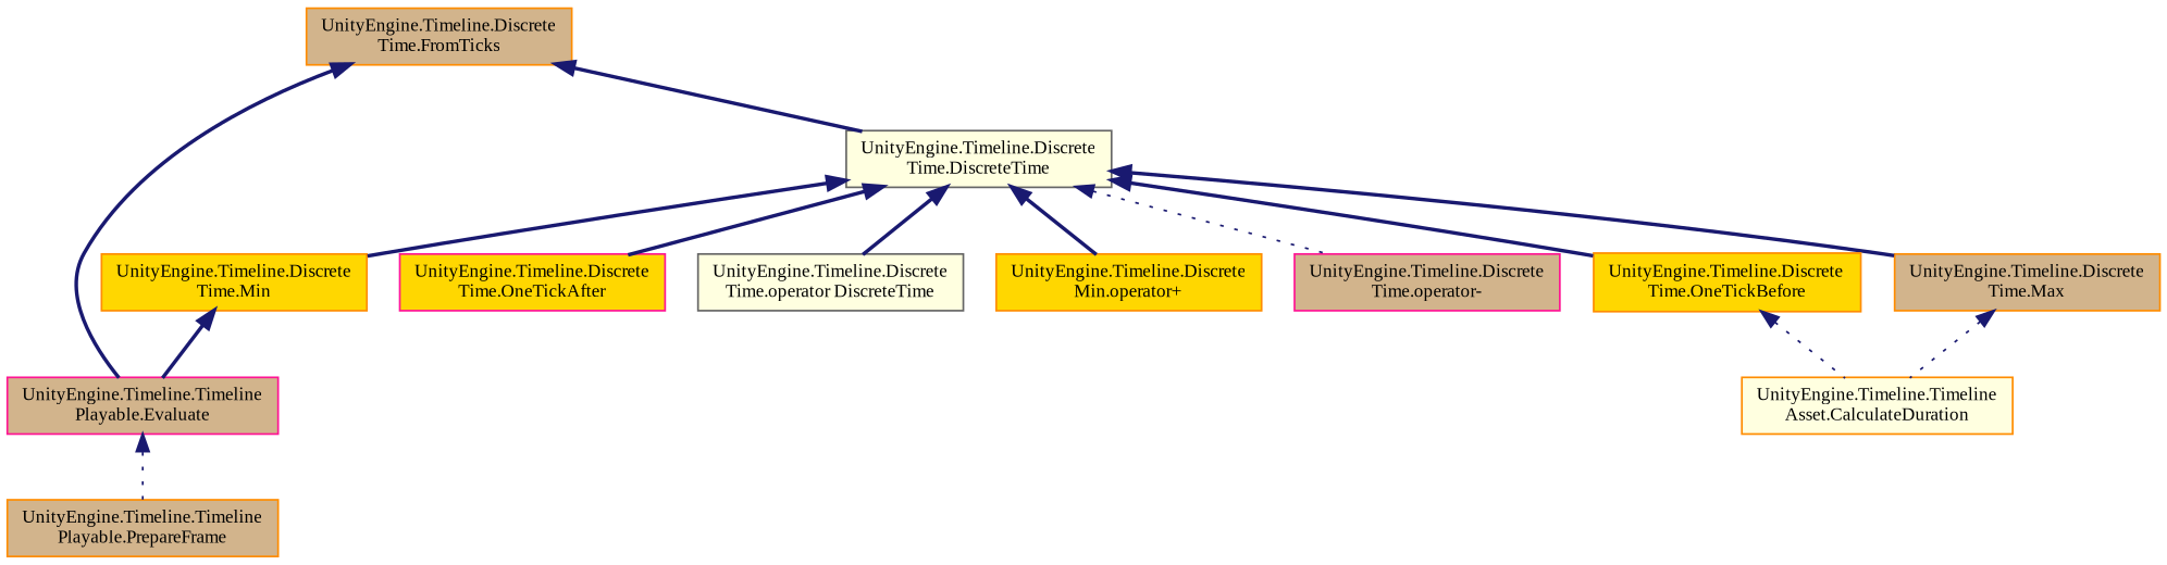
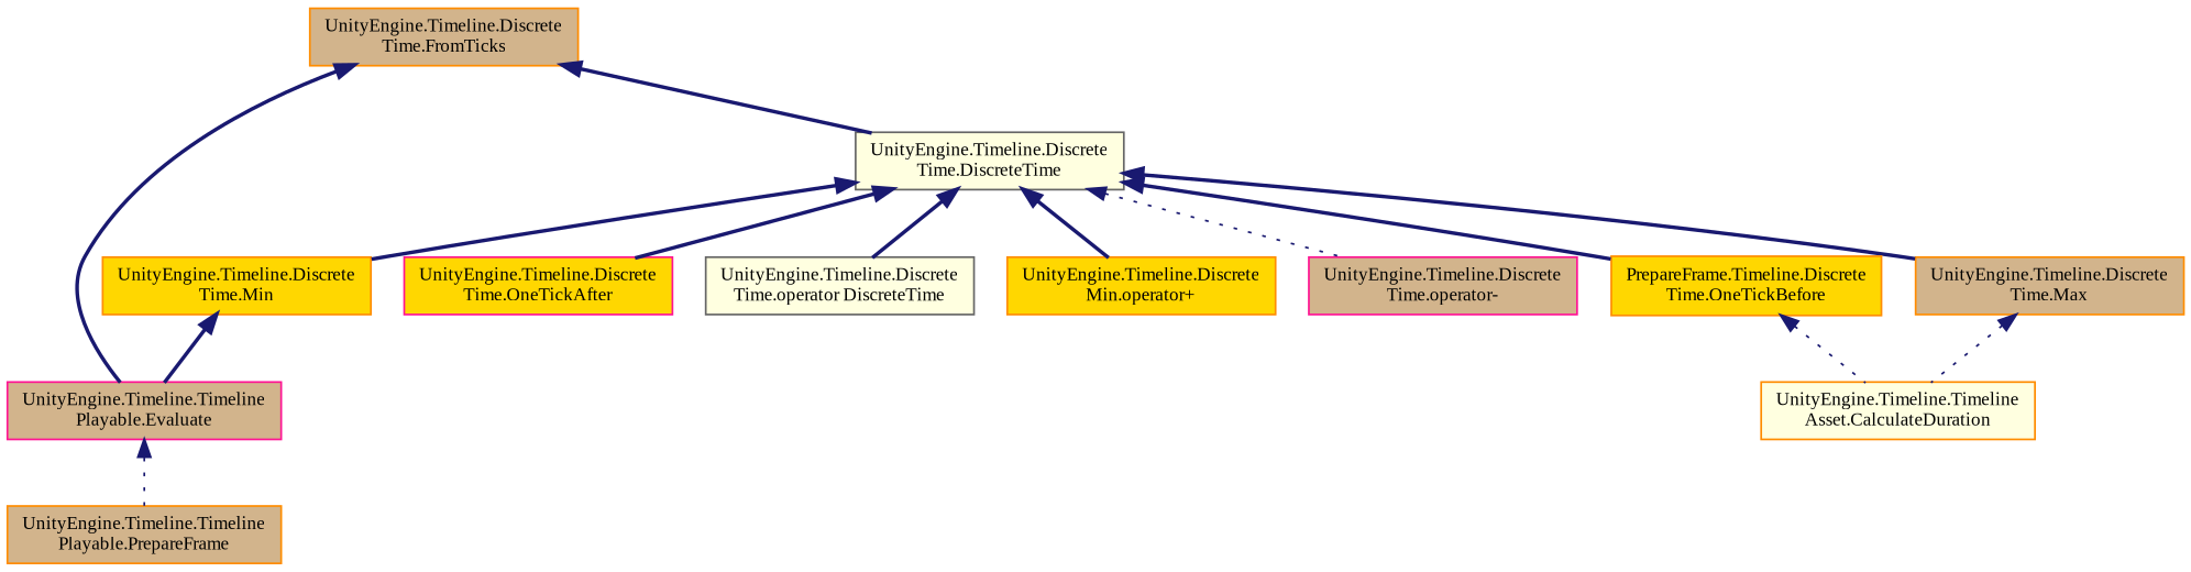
  digraph {
    fontname="Liberation Serif"
    rankdir=TB
    node [color=darkorange fillcolor=tan fontname="Liberation Serif" fontsize=10 shape=record style=filled]
    edge [color=midnightblue dir=back fontname="Liberation Serif" fontsize=10 labelfontname=Helvetica labelfontsize=10 style=bold]
    n1 [color=gray40 fillcolor=lightyellow fontcolor=black height=0.2 label="UnityEngine.Timeline.Discrete\lTime.DiscreteTime" width=0.4]
    n2 [height=0.2 label="UnityEngine.Timeline.Discrete\lTime.Max" width=0.4]
    n3 [fillcolor=gold height=0.2 label="UnityEngine.Timeline.Discrete\lTime.Min" width=0.4]
    n4 [color=deeppink fillcolor=gold height=0.2 label="UnityEngine.Timeline.Discrete\lTime.OneTickAfter" width=0.4]
-   n5 [fillcolor=gold height=0.2 label="UnityEngine.Timeline.Discrete\lTime.OneTickBefore" width=0.4]
+   n5 [fillcolor=gold height=0.2 label="PrepareFrame.Timeline.Discrete\lTime.OneTickBefore" width=0.4]
    n6 [color=gray40 fillcolor=lightyellow height=0.2 label="UnityEngine.Timeline.Discrete\lTime.operator DiscreteTime" width=0.4]
    n7 [fillcolor=gold height=0.2 label="UnityEngine.Timeline.Discrete\lMin.operator+" width=0.4]
    n8 [color=deeppink height=0.2 label="UnityEngine.Timeline.Discrete\lTime.operator-" width=0.4]
    n9 [height=0.2 label="UnityEngine.Timeline.Discrete\lTime.FromTicks" width=0.4]
    n10 [color=deeppink height=0.2 label="UnityEngine.Timeline.Timeline\lPlayable.Evaluate" width=0.4]
    n11 [fillcolor=lightyellow height=0.2 label="UnityEngine.Timeline.Timeline\lAsset.CalculateDuration" width=0.4]
    n12 [height=0.2 label="UnityEngine.Timeline.Timeline\lPlayable.PrepareFrame" width=0.4]
    n1 -> n2
    n1 -> n3
    n1 -> n4
    n1 -> n5
    n1 -> n6
    n1 -> n7
    n1 -> n8 [style=dotted]
    n2 -> n11 [style=dotted]
    n3 -> n10
    n5 -> n11 [style=dotted]
    n9 -> n1
    n9 -> n10
    n10 -> n12 [style=dotted]
  }
